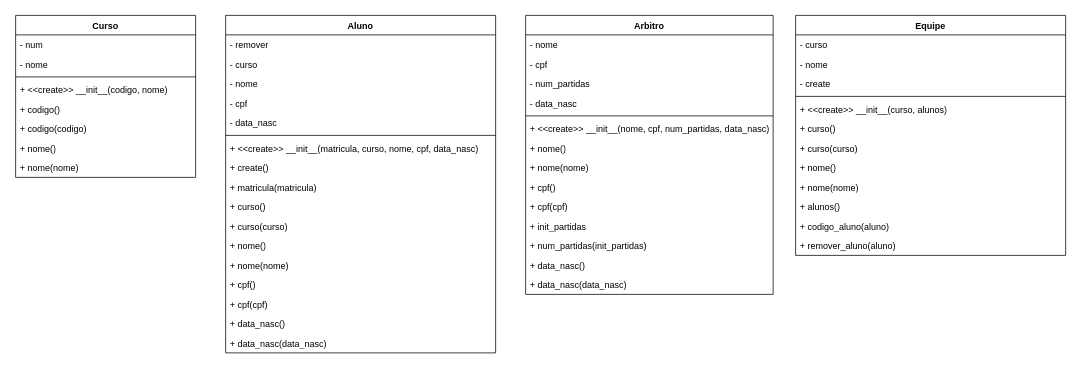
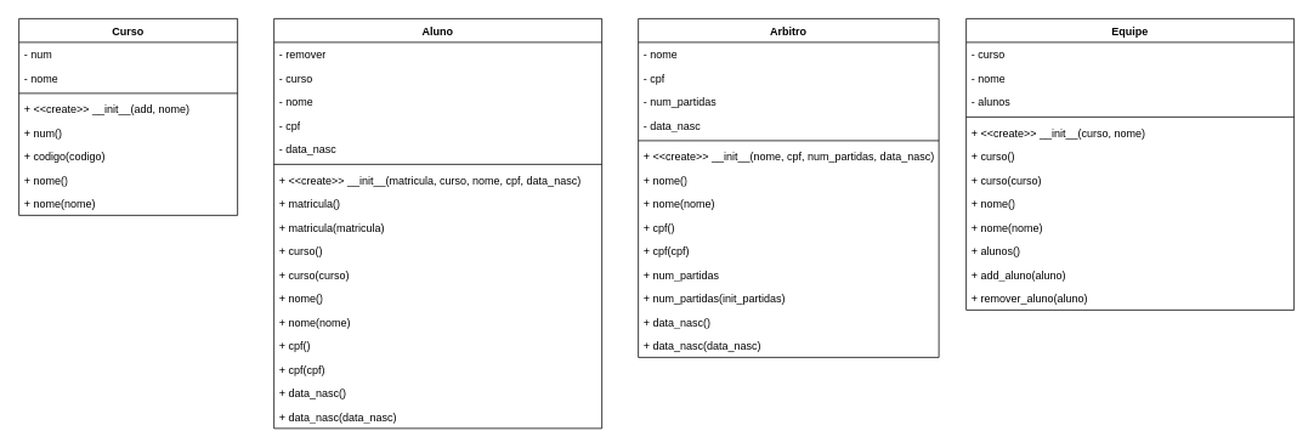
  <mxCell id="0" />
  <mxCell id="1" parent="0" />
  <mxCell id="2" value="Curso" style="swimlane;fontStyle=1;align=center;verticalAlign=top;childLayout=stackLayout;horizontal=1;startSize=26;horizontalStack=0;resizeParent=1;resizeParentMax=0;resizeLast=0;collapsible=1;marginBottom=0;whiteSpace=wrap;html=1;" parent="1" vertex="1"><mxGeometry x="20" y="20" width="240" height="216" as="geometry" /></mxCell>
  <mxCell id="3" value="- num&lt;div&gt;&lt;br&gt;&lt;/div&gt;&lt;div&gt;&lt;br&gt;&lt;/div&gt;&lt;div&gt;&lt;br&gt;&lt;/div&gt;" style="text;strokeColor=none;fillColor=none;align=left;verticalAlign=top;spacingLeft=4;spacingRight=4;overflow=hidden;rotatable=0;points=[[0,0.5],[1,0.5]];portConstraint=eastwest;whiteSpace=wrap;html=1;" parent="2" vertex="1"><mxGeometry y="26" width="240" height="26" as="geometry" /></mxCell>
  <mxCell id="4" value="- nome" style="text;strokeColor=none;fillColor=none;align=left;verticalAlign=top;spacingLeft=4;spacingRight=4;overflow=hidden;rotatable=0;points=[[0,0.5],[1,0.5]];portConstraint=eastwest;whiteSpace=wrap;html=1;" parent="2" vertex="1"><mxGeometry y="52" width="240" height="26" as="geometry" /></mxCell>
  <mxCell id="5" value="" style="line;strokeWidth=1;fillColor=none;align=left;verticalAlign=middle;spacingTop=-1;spacingLeft=3;spacingRight=3;rotatable=0;labelPosition=right;points=[];portConstraint=eastwest;strokeColor=inherit;" parent="2" vertex="1"><mxGeometry y="78" width="240" height="8" as="geometry" /></mxCell>
- <mxCell id="6" value="+ &amp;lt;&amp;lt;create&amp;gt;&amp;gt; __init__(codigo, nome)&lt;div&gt;&lt;br&gt;&lt;/div&gt;" style="text;strokeColor=none;fillColor=none;align=left;verticalAlign=top;spacingLeft=4;spacingRight=4;overflow=hidden;rotatable=0;points=[[0,0.5],[1,0.5]];portConstraint=eastwest;whiteSpace=wrap;html=1;" parent="2" vertex="1"><mxGeometry y="86" width="240" height="26" as="geometry" /></mxCell>
- <mxCell id="7" value="+ codigo()" style="text;strokeColor=none;fillColor=none;align=left;verticalAlign=top;spacingLeft=4;spacingRight=4;overflow=hidden;rotatable=0;points=[[0,0.5],[1,0.5]];portConstraint=eastwest;whiteSpace=wrap;html=1;" parent="2" vertex="1"><mxGeometry y="112" width="240" height="26" as="geometry" /></mxCell>
+ <mxCell id="6" value="+ &amp;lt;&amp;lt;create&amp;gt;&amp;gt; __init__(add, nome)&lt;div&gt;&lt;br&gt;&lt;/div&gt;" style="text;strokeColor=none;fillColor=none;align=left;verticalAlign=top;spacingLeft=4;spacingRight=4;overflow=hidden;rotatable=0;points=[[0,0.5],[1,0.5]];portConstraint=eastwest;whiteSpace=wrap;html=1;" parent="2" vertex="1"><mxGeometry y="86" width="240" height="26" as="geometry" /></mxCell>
+ <mxCell id="7" value="+ num()" style="text;strokeColor=none;fillColor=none;align=left;verticalAlign=top;spacingLeft=4;spacingRight=4;overflow=hidden;rotatable=0;points=[[0,0.5],[1,0.5]];portConstraint=eastwest;whiteSpace=wrap;html=1;" parent="2" vertex="1"><mxGeometry y="112" width="240" height="26" as="geometry" /></mxCell>
  <mxCell id="8" value="+ codigo(codigo)" style="text;strokeColor=none;fillColor=none;align=left;verticalAlign=top;spacingLeft=4;spacingRight=4;overflow=hidden;rotatable=0;points=[[0,0.5],[1,0.5]];portConstraint=eastwest;whiteSpace=wrap;html=1;" parent="2" vertex="1"><mxGeometry y="138" width="240" height="26" as="geometry" /></mxCell>
  <mxCell id="9" value="+ nome()" style="text;strokeColor=none;fillColor=none;align=left;verticalAlign=top;spacingLeft=4;spacingRight=4;overflow=hidden;rotatable=0;points=[[0,0.5],[1,0.5]];portConstraint=eastwest;whiteSpace=wrap;html=1;" parent="2" vertex="1"><mxGeometry y="164" width="240" height="26" as="geometry" /></mxCell>
  <mxCell id="10" value="+ nome(nome)" style="text;strokeColor=none;fillColor=none;align=left;verticalAlign=top;spacingLeft=4;spacingRight=4;overflow=hidden;rotatable=0;points=[[0,0.5],[1,0.5]];portConstraint=eastwest;whiteSpace=wrap;html=1;" parent="2" vertex="1"><mxGeometry y="190" width="240" height="26" as="geometry" /></mxCell>
  <mxCell id="11" value="Aluno" style="swimlane;fontStyle=1;align=center;verticalAlign=top;childLayout=stackLayout;horizontal=1;startSize=26;horizontalStack=0;resizeParent=1;resizeParentMax=0;resizeLast=0;collapsible=1;marginBottom=0;whiteSpace=wrap;html=1;" parent="1" vertex="1"><mxGeometry x="300" y="20" width="360" height="450" as="geometry" /></mxCell>
  <mxCell id="12" value="&lt;div&gt;- remover&lt;/div&gt;" style="text;strokeColor=none;fillColor=none;align=left;verticalAlign=top;spacingLeft=4;spacingRight=4;overflow=hidden;rotatable=0;points=[[0,0.5],[1,0.5]];portConstraint=eastwest;whiteSpace=wrap;html=1;" parent="11" vertex="1"><mxGeometry y="26" width="360" height="26" as="geometry" /></mxCell>
  <mxCell id="13" value="- curso" style="text;strokeColor=none;fillColor=none;align=left;verticalAlign=top;spacingLeft=4;spacingRight=4;overflow=hidden;rotatable=0;points=[[0,0.5],[1,0.5]];portConstraint=eastwest;whiteSpace=wrap;html=1;" parent="11" vertex="1"><mxGeometry y="52" width="360" height="26" as="geometry" /></mxCell>
  <mxCell id="14" value="- nome" style="text;strokeColor=none;fillColor=none;align=left;verticalAlign=top;spacingLeft=4;spacingRight=4;overflow=hidden;rotatable=0;points=[[0,0.5],[1,0.5]];portConstraint=eastwest;whiteSpace=wrap;html=1;" parent="11" vertex="1"><mxGeometry y="78" width="360" height="26" as="geometry" /></mxCell>
  <mxCell id="15" value="- cpf" style="text;strokeColor=none;fillColor=none;align=left;verticalAlign=top;spacingLeft=4;spacingRight=4;overflow=hidden;rotatable=0;points=[[0,0.5],[1,0.5]];portConstraint=eastwest;whiteSpace=wrap;html=1;" parent="11" vertex="1"><mxGeometry y="104" width="360" height="26" as="geometry" /></mxCell>
  <mxCell id="16" value="- data_nasc" style="text;strokeColor=none;fillColor=none;align=left;verticalAlign=top;spacingLeft=4;spacingRight=4;overflow=hidden;rotatable=0;points=[[0,0.5],[1,0.5]];portConstraint=eastwest;whiteSpace=wrap;html=1;" parent="11" vertex="1"><mxGeometry y="130" width="360" height="26" as="geometry" /></mxCell>
  <mxCell id="17" value="" style="line;strokeWidth=1;fillColor=none;align=left;verticalAlign=middle;spacingTop=-1;spacingLeft=3;spacingRight=3;rotatable=0;labelPosition=right;points=[];portConstraint=eastwest;strokeColor=inherit;" parent="11" vertex="1"><mxGeometry y="156" width="360" height="8" as="geometry" /></mxCell>
  <mxCell id="18" value="+ &amp;lt;&amp;lt;create&amp;gt;&amp;gt; __init__(matricula, curso, nome, cpf, data_nasc)&lt;div&gt;&lt;br&gt;&lt;/div&gt;" style="text;strokeColor=none;fillColor=none;align=left;verticalAlign=top;spacingLeft=4;spacingRight=4;overflow=hidden;rotatable=0;points=[[0,0.5],[1,0.5]];portConstraint=eastwest;whiteSpace=wrap;html=1;" parent="11" vertex="1"><mxGeometry y="164" width="360" height="26" as="geometry" /></mxCell>
- <mxCell id="19" value="+ create()" style="text;strokeColor=none;fillColor=none;align=left;verticalAlign=top;spacingLeft=4;spacingRight=4;overflow=hidden;rotatable=0;points=[[0,0.5],[1,0.5]];portConstraint=eastwest;whiteSpace=wrap;html=1;" parent="11" vertex="1"><mxGeometry y="190" width="360" height="26" as="geometry" /></mxCell>
+ <mxCell id="19" value="+ matricula()" style="text;strokeColor=none;fillColor=none;align=left;verticalAlign=top;spacingLeft=4;spacingRight=4;overflow=hidden;rotatable=0;points=[[0,0.5],[1,0.5]];portConstraint=eastwest;whiteSpace=wrap;html=1;" parent="11" vertex="1"><mxGeometry y="190" width="360" height="26" as="geometry" /></mxCell>
  <mxCell id="20" value="+ matricula(matricula)" style="text;strokeColor=none;fillColor=none;align=left;verticalAlign=top;spacingLeft=4;spacingRight=4;overflow=hidden;rotatable=0;points=[[0,0.5],[1,0.5]];portConstraint=eastwest;whiteSpace=wrap;html=1;" parent="11" vertex="1"><mxGeometry y="216" width="360" height="26" as="geometry" /></mxCell>
  <mxCell id="21" value="+ curso()" style="text;strokeColor=none;fillColor=none;align=left;verticalAlign=top;spacingLeft=4;spacingRight=4;overflow=hidden;rotatable=0;points=[[0,0.5],[1,0.5]];portConstraint=eastwest;whiteSpace=wrap;html=1;" parent="11" vertex="1"><mxGeometry y="242" width="360" height="26" as="geometry" /></mxCell>
  <mxCell id="22" value="+ curso(curso)" style="text;strokeColor=none;fillColor=none;align=left;verticalAlign=top;spacingLeft=4;spacingRight=4;overflow=hidden;rotatable=0;points=[[0,0.5],[1,0.5]];portConstraint=eastwest;whiteSpace=wrap;html=1;" parent="11" vertex="1"><mxGeometry y="268" width="360" height="26" as="geometry" /></mxCell>
  <mxCell id="23" value="+ nome()" style="text;strokeColor=none;fillColor=none;align=left;verticalAlign=top;spacingLeft=4;spacingRight=4;overflow=hidden;rotatable=0;points=[[0,0.5],[1,0.5]];portConstraint=eastwest;whiteSpace=wrap;html=1;" parent="11" vertex="1"><mxGeometry y="294" width="360" height="26" as="geometry" /></mxCell>
  <mxCell id="24" value="+ nome(nome)" style="text;strokeColor=none;fillColor=none;align=left;verticalAlign=top;spacingLeft=4;spacingRight=4;overflow=hidden;rotatable=0;points=[[0,0.5],[1,0.5]];portConstraint=eastwest;whiteSpace=wrap;html=1;" parent="11" vertex="1"><mxGeometry y="320" width="360" height="26" as="geometry" /></mxCell>
  <mxCell id="25" value="+ cpf()" style="text;strokeColor=none;fillColor=none;align=left;verticalAlign=top;spacingLeft=4;spacingRight=4;overflow=hidden;rotatable=0;points=[[0,0.5],[1,0.5]];portConstraint=eastwest;whiteSpace=wrap;html=1;" parent="11" vertex="1"><mxGeometry y="346" width="360" height="26" as="geometry" /></mxCell>
  <mxCell id="26" value="+ cpf(cpf)" style="text;strokeColor=none;fillColor=none;align=left;verticalAlign=top;spacingLeft=4;spacingRight=4;overflow=hidden;rotatable=0;points=[[0,0.5],[1,0.5]];portConstraint=eastwest;whiteSpace=wrap;html=1;" parent="11" vertex="1"><mxGeometry y="372" width="360" height="26" as="geometry" /></mxCell>
  <mxCell id="27" value="+ data_nasc()" style="text;strokeColor=none;fillColor=none;align=left;verticalAlign=top;spacingLeft=4;spacingRight=4;overflow=hidden;rotatable=0;points=[[0,0.5],[1,0.5]];portConstraint=eastwest;whiteSpace=wrap;html=1;" parent="11" vertex="1"><mxGeometry y="398" width="360" height="26" as="geometry" /></mxCell>
  <mxCell id="28" value="+ data_nasc(data_nasc)" style="text;strokeColor=none;fillColor=none;align=left;verticalAlign=top;spacingLeft=4;spacingRight=4;overflow=hidden;rotatable=0;points=[[0,0.5],[1,0.5]];portConstraint=eastwest;whiteSpace=wrap;html=1;" parent="11" vertex="1"><mxGeometry y="424" width="360" height="26" as="geometry" /></mxCell>
  <mxCell id="29" value="Arbitro" style="swimlane;fontStyle=1;align=center;verticalAlign=top;childLayout=stackLayout;horizontal=1;startSize=26;horizontalStack=0;resizeParent=1;resizeParentMax=0;resizeLast=0;collapsible=1;marginBottom=0;whiteSpace=wrap;html=1;" parent="1" vertex="1"><mxGeometry x="700" y="20" width="330" height="372" as="geometry" /></mxCell>
  <mxCell id="30" value="- nome" style="text;strokeColor=none;fillColor=none;align=left;verticalAlign=top;spacingLeft=4;spacingRight=4;overflow=hidden;rotatable=0;points=[[0,0.5],[1,0.5]];portConstraint=eastwest;whiteSpace=wrap;html=1;" parent="29" vertex="1"><mxGeometry y="26" width="330" height="26" as="geometry" /></mxCell>
  <mxCell id="31" value="- cpf" style="text;strokeColor=none;fillColor=none;align=left;verticalAlign=top;spacingLeft=4;spacingRight=4;overflow=hidden;rotatable=0;points=[[0,0.5],[1,0.5]];portConstraint=eastwest;whiteSpace=wrap;html=1;" parent="29" vertex="1"><mxGeometry y="52" width="330" height="26" as="geometry" /></mxCell>
  <mxCell id="32" value="- num_partidas" style="text;strokeColor=none;fillColor=none;align=left;verticalAlign=top;spacingLeft=4;spacingRight=4;overflow=hidden;rotatable=0;points=[[0,0.5],[1,0.5]];portConstraint=eastwest;whiteSpace=wrap;html=1;" parent="29" vertex="1"><mxGeometry y="78" width="330" height="26" as="geometry" /></mxCell>
  <mxCell id="33" value="- data_nasc" style="text;strokeColor=none;fillColor=none;align=left;verticalAlign=top;spacingLeft=4;spacingRight=4;overflow=hidden;rotatable=0;points=[[0,0.5],[1,0.5]];portConstraint=eastwest;whiteSpace=wrap;html=1;" vertex="1" parent="29"><mxGeometry y="104" width="330" height="26" as="geometry" /></mxCell>
  <mxCell id="34" value="" style="line;strokeWidth=1;fillColor=none;align=left;verticalAlign=middle;spacingTop=-1;spacingLeft=3;spacingRight=3;rotatable=0;labelPosition=right;points=[];portConstraint=eastwest;strokeColor=inherit;" parent="29" vertex="1"><mxGeometry y="130" width="330" height="8" as="geometry" /></mxCell>
  <mxCell id="35" value="+ &amp;lt;&amp;lt;create&amp;gt;&amp;gt; __init__(nome, cpf, num_partidas, data_nasc)&lt;div&gt;&lt;br&gt;&lt;/div&gt;" style="text;strokeColor=none;fillColor=none;align=left;verticalAlign=top;spacingLeft=4;spacingRight=4;overflow=hidden;rotatable=0;points=[[0,0.5],[1,0.5]];portConstraint=eastwest;whiteSpace=wrap;html=1;" parent="29" vertex="1"><mxGeometry y="138" width="330" height="26" as="geometry" /></mxCell>
  <mxCell id="36" value="+ nome()" style="text;strokeColor=none;fillColor=none;align=left;verticalAlign=top;spacingLeft=4;spacingRight=4;overflow=hidden;rotatable=0;points=[[0,0.5],[1,0.5]];portConstraint=eastwest;whiteSpace=wrap;html=1;" parent="29" vertex="1"><mxGeometry y="164" width="330" height="26" as="geometry" /></mxCell>
  <mxCell id="37" value="+ nome(nome)" style="text;strokeColor=none;fillColor=none;align=left;verticalAlign=top;spacingLeft=4;spacingRight=4;overflow=hidden;rotatable=0;points=[[0,0.5],[1,0.5]];portConstraint=eastwest;whiteSpace=wrap;html=1;" parent="29" vertex="1"><mxGeometry y="190" width="330" height="26" as="geometry" /></mxCell>
  <mxCell id="38" value="+ cpf()" style="text;strokeColor=none;fillColor=none;align=left;verticalAlign=top;spacingLeft=4;spacingRight=4;overflow=hidden;rotatable=0;points=[[0,0.5],[1,0.5]];portConstraint=eastwest;whiteSpace=wrap;html=1;" parent="29" vertex="1"><mxGeometry y="216" width="330" height="26" as="geometry" /></mxCell>
  <mxCell id="39" value="+ cpf(cpf)" style="text;strokeColor=none;fillColor=none;align=left;verticalAlign=top;spacingLeft=4;spacingRight=4;overflow=hidden;rotatable=0;points=[[0,0.5],[1,0.5]];portConstraint=eastwest;whiteSpace=wrap;html=1;" parent="29" vertex="1"><mxGeometry y="242" width="330" height="26" as="geometry" /></mxCell>
- <mxCell id="40" value="+ init_partidas" style="text;strokeColor=none;fillColor=none;align=left;verticalAlign=top;spacingLeft=4;spacingRight=4;overflow=hidden;rotatable=0;points=[[0,0.5],[1,0.5]];portConstraint=eastwest;whiteSpace=wrap;html=1;" vertex="1" parent="29"><mxGeometry y="268" width="330" height="26" as="geometry" /></mxCell>
+ <mxCell id="40" value="+ num_partidas" style="text;strokeColor=none;fillColor=none;align=left;verticalAlign=top;spacingLeft=4;spacingRight=4;overflow=hidden;rotatable=0;points=[[0,0.5],[1,0.5]];portConstraint=eastwest;whiteSpace=wrap;html=1;" vertex="1" parent="29"><mxGeometry y="268" width="330" height="26" as="geometry" /></mxCell>
  <mxCell id="41" value="+ num_partidas(init_partidas)" style="text;strokeColor=none;fillColor=none;align=left;verticalAlign=top;spacingLeft=4;spacingRight=4;overflow=hidden;rotatable=0;points=[[0,0.5],[1,0.5]];portConstraint=eastwest;whiteSpace=wrap;html=1;" vertex="1" parent="29"><mxGeometry y="294" width="330" height="26" as="geometry" /></mxCell>
  <mxCell id="42" value="+ data_nasc()" style="text;strokeColor=none;fillColor=none;align=left;verticalAlign=top;spacingLeft=4;spacingRight=4;overflow=hidden;rotatable=0;points=[[0,0.5],[1,0.5]];portConstraint=eastwest;whiteSpace=wrap;html=1;" parent="29" vertex="1"><mxGeometry y="320" width="330" height="26" as="geometry" /></mxCell>
  <mxCell id="43" value="+ data_nasc(data_nasc)" style="text;strokeColor=none;fillColor=none;align=left;verticalAlign=top;spacingLeft=4;spacingRight=4;overflow=hidden;rotatable=0;points=[[0,0.5],[1,0.5]];portConstraint=eastwest;whiteSpace=wrap;html=1;" parent="29" vertex="1"><mxGeometry y="346" width="330" height="26" as="geometry" /></mxCell>
  <mxCell id="44" value="Equipe" style="swimlane;fontStyle=1;align=center;verticalAlign=top;childLayout=stackLayout;horizontal=1;startSize=26;horizontalStack=0;resizeParent=1;resizeParentMax=0;resizeLast=0;collapsible=1;marginBottom=0;whiteSpace=wrap;html=1;" vertex="1" parent="1"><mxGeometry x="1060" y="20" width="360" height="320" as="geometry" /></mxCell>
  <mxCell id="45" value="- curso" style="text;strokeColor=none;fillColor=none;align=left;verticalAlign=top;spacingLeft=4;spacingRight=4;overflow=hidden;rotatable=0;points=[[0,0.5],[1,0.5]];portConstraint=eastwest;whiteSpace=wrap;html=1;" vertex="1" parent="44"><mxGeometry y="26" width="360" height="26" as="geometry" /></mxCell>
  <mxCell id="46" value="- nome" style="text;strokeColor=none;fillColor=none;align=left;verticalAlign=top;spacingLeft=4;spacingRight=4;overflow=hidden;rotatable=0;points=[[0,0.5],[1,0.5]];portConstraint=eastwest;whiteSpace=wrap;html=1;" vertex="1" parent="44"><mxGeometry y="52" width="360" height="26" as="geometry" /></mxCell>
- <mxCell id="47" value="- create" style="text;strokeColor=none;fillColor=none;align=left;verticalAlign=top;spacingLeft=4;spacingRight=4;overflow=hidden;rotatable=0;points=[[0,0.5],[1,0.5]];portConstraint=eastwest;whiteSpace=wrap;html=1;" vertex="1" parent="44"><mxGeometry y="78" width="360" height="26" as="geometry" /></mxCell>
+ <mxCell id="47" value="- alunos" style="text;strokeColor=none;fillColor=none;align=left;verticalAlign=top;spacingLeft=4;spacingRight=4;overflow=hidden;rotatable=0;points=[[0,0.5],[1,0.5]];portConstraint=eastwest;whiteSpace=wrap;html=1;" vertex="1" parent="44"><mxGeometry y="78" width="360" height="26" as="geometry" /></mxCell>
  <mxCell id="48" value="" style="line;strokeWidth=1;fillColor=none;align=left;verticalAlign=middle;spacingTop=-1;spacingLeft=3;spacingRight=3;rotatable=0;labelPosition=right;points=[];portConstraint=eastwest;strokeColor=inherit;" vertex="1" parent="44"><mxGeometry y="104" width="360" height="8" as="geometry" /></mxCell>
- <mxCell id="49" value="+ &amp;lt;&amp;lt;create&amp;gt;&amp;gt; __init__(curso, alunos)&lt;div&gt;&lt;br&gt;&lt;/div&gt;" style="text;strokeColor=none;fillColor=none;align=left;verticalAlign=top;spacingLeft=4;spacingRight=4;overflow=hidden;rotatable=0;points=[[0,0.5],[1,0.5]];portConstraint=eastwest;whiteSpace=wrap;html=1;" vertex="1" parent="44"><mxGeometry y="112" width="360" height="26" as="geometry" /></mxCell>
+ <mxCell id="49" value="+ &amp;lt;&amp;lt;create&amp;gt;&amp;gt; __init__(curso, nome)&lt;div&gt;&lt;br&gt;&lt;/div&gt;" style="text;strokeColor=none;fillColor=none;align=left;verticalAlign=top;spacingLeft=4;spacingRight=4;overflow=hidden;rotatable=0;points=[[0,0.5],[1,0.5]];portConstraint=eastwest;whiteSpace=wrap;html=1;" vertex="1" parent="44"><mxGeometry y="112" width="360" height="26" as="geometry" /></mxCell>
  <mxCell id="50" value="+ curso()" style="text;strokeColor=none;fillColor=none;align=left;verticalAlign=top;spacingLeft=4;spacingRight=4;overflow=hidden;rotatable=0;points=[[0,0.5],[1,0.5]];portConstraint=eastwest;whiteSpace=wrap;html=1;" vertex="1" parent="44"><mxGeometry y="138" width="360" height="26" as="geometry" /></mxCell>
  <mxCell id="51" value="+ curso(curso)" style="text;strokeColor=none;fillColor=none;align=left;verticalAlign=top;spacingLeft=4;spacingRight=4;overflow=hidden;rotatable=0;points=[[0,0.5],[1,0.5]];portConstraint=eastwest;whiteSpace=wrap;html=1;" vertex="1" parent="44"><mxGeometry y="164" width="360" height="26" as="geometry" /></mxCell>
  <mxCell id="52" value="+ nome()" style="text;strokeColor=none;fillColor=none;align=left;verticalAlign=top;spacingLeft=4;spacingRight=4;overflow=hidden;rotatable=0;points=[[0,0.5],[1,0.5]];portConstraint=eastwest;whiteSpace=wrap;html=1;" vertex="1" parent="44"><mxGeometry y="190" width="360" height="26" as="geometry" /></mxCell>
  <mxCell id="53" value="+ nome(nome)" style="text;strokeColor=none;fillColor=none;align=left;verticalAlign=top;spacingLeft=4;spacingRight=4;overflow=hidden;rotatable=0;points=[[0,0.5],[1,0.5]];portConstraint=eastwest;whiteSpace=wrap;html=1;" vertex="1" parent="44"><mxGeometry y="216" width="360" height="26" as="geometry" /></mxCell>
  <mxCell id="54" value="+ alunos()" style="text;strokeColor=none;fillColor=none;align=left;verticalAlign=top;spacingLeft=4;spacingRight=4;overflow=hidden;rotatable=0;points=[[0,0.5],[1,0.5]];portConstraint=eastwest;whiteSpace=wrap;html=1;" vertex="1" parent="44"><mxGeometry y="242" width="360" height="26" as="geometry" /></mxCell>
- <mxCell id="55" value="+ codigo_aluno(aluno)" style="text;strokeColor=none;fillColor=none;align=left;verticalAlign=top;spacingLeft=4;spacingRight=4;overflow=hidden;rotatable=0;points=[[0,0.5],[1,0.5]];portConstraint=eastwest;whiteSpace=wrap;html=1;" vertex="1" parent="44"><mxGeometry y="268" width="360" height="26" as="geometry" /></mxCell>
+ <mxCell id="55" value="+ add_aluno(aluno)" style="text;strokeColor=none;fillColor=none;align=left;verticalAlign=top;spacingLeft=4;spacingRight=4;overflow=hidden;rotatable=0;points=[[0,0.5],[1,0.5]];portConstraint=eastwest;whiteSpace=wrap;html=1;" vertex="1" parent="44"><mxGeometry y="268" width="360" height="26" as="geometry" /></mxCell>
  <mxCell id="56" value="+ remover_aluno(aluno)" style="text;strokeColor=none;fillColor=none;align=left;verticalAlign=top;spacingLeft=4;spacingRight=4;overflow=hidden;rotatable=0;points=[[0,0.5],[1,0.5]];portConstraint=eastwest;whiteSpace=wrap;html=1;" vertex="1" parent="44"><mxGeometry y="294" width="360" height="26" as="geometry" /></mxCell>
